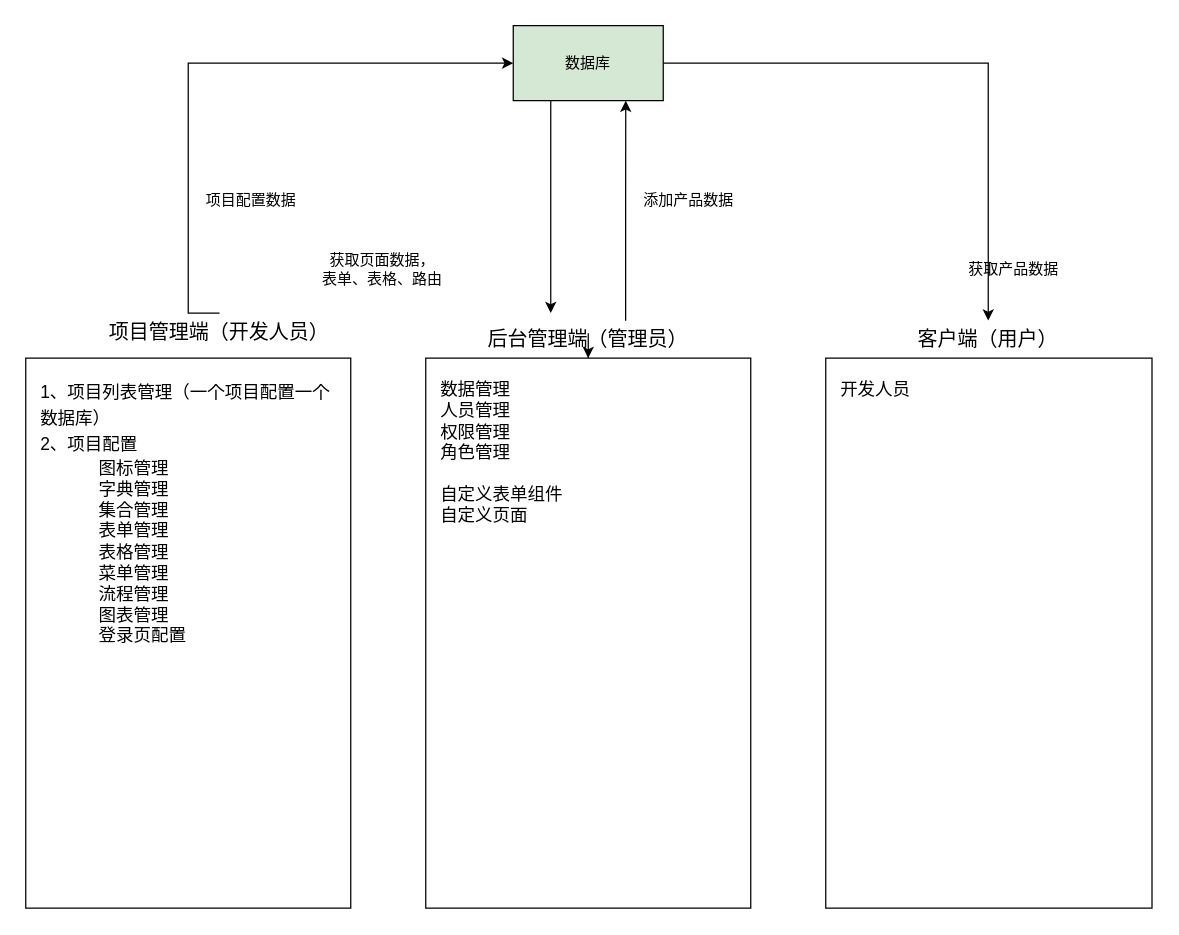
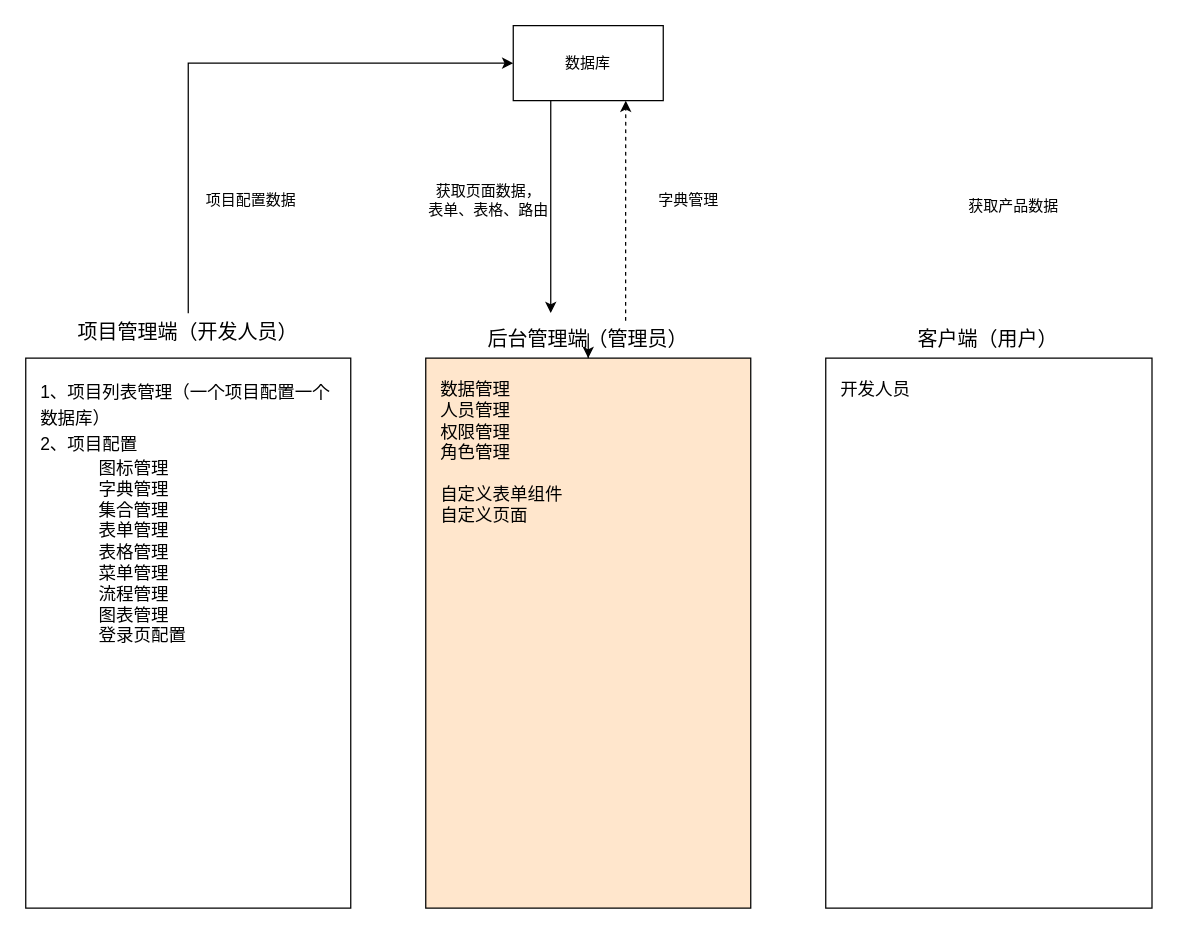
  <mxCell id="0" />
  <mxCell id="1" parent="0" />
  <mxCell id="2" value="&lt;span style=&quot;background-color: initial; line-height: 150%;&quot;&gt;1、项目列表管理（一个项目配置一个数据库）&lt;/span&gt;&lt;br&gt;&lt;span style=&quot;background-color: initial; line-height: 150%;&quot;&gt;2、项目配置&lt;/span&gt;&lt;div&gt;&amp;nbsp; &amp;nbsp; &amp;nbsp; &amp;nbsp; &amp;nbsp; &amp;nbsp; 图标管理&lt;/div&gt;&lt;div&gt;&amp;nbsp; &amp;nbsp; &amp;nbsp; &amp;nbsp; &amp;nbsp; &amp;nbsp; 字典管理&lt;/div&gt;&lt;div&gt;&amp;nbsp; &amp;nbsp; &amp;nbsp; &amp;nbsp; &amp;nbsp; &amp;nbsp; 集合管理&lt;/div&gt;&lt;div&gt;&amp;nbsp; &amp;nbsp; &amp;nbsp; &amp;nbsp; &amp;nbsp; &amp;nbsp; 表单管理&lt;/div&gt;&lt;div&gt;&amp;nbsp; &amp;nbsp; &amp;nbsp; &amp;nbsp; &amp;nbsp; &amp;nbsp; 表格管理&lt;/div&gt;&lt;div&gt;&amp;nbsp; &amp;nbsp; &amp;nbsp; &amp;nbsp; &amp;nbsp; &amp;nbsp; 菜单管理&lt;/div&gt;&lt;div&gt;&amp;nbsp; &amp;nbsp; &amp;nbsp; &amp;nbsp; &amp;nbsp; &amp;nbsp; 流程管理&lt;/div&gt;&lt;div&gt;&amp;nbsp; &amp;nbsp; &amp;nbsp; &amp;nbsp; &amp;nbsp; &amp;nbsp; 图表管理&lt;/div&gt;&lt;div&gt;&amp;nbsp; &amp;nbsp; &amp;nbsp; &amp;nbsp; &amp;nbsp; &amp;nbsp; 登录页配置&lt;/div&gt;&lt;div&gt;&lt;br&gt;&lt;/div&gt;" style="rounded=0;whiteSpace=wrap;html=1;align=left;verticalAlign=top;fontSize=14;spacing=12;" parent="1" vertex="1"><mxGeometry x="20" y="286" width="260" height="440" as="geometry" /></mxCell>
  <mxCell id="3" style="edgeStyle=orthogonalEdgeStyle;rounded=0;orthogonalLoop=1;jettySize=auto;html=1;entryX=0;entryY=0.5;entryDx=0;entryDy=0;exitX=0.5;exitY=0;exitDx=0;exitDy=0;" edge="1" parent="1" source="4" target="12"><mxGeometry relative="1" as="geometry"><Array as="points"><mxPoint x="150" y="50" /></Array></mxGeometry></mxCell>
- <mxCell id="4" value="项目管理端（开发人员）" style="text;html=1;align=center;verticalAlign=middle;whiteSpace=wrap;rounded=0;fontSize=16;" parent="1" vertex="1"><mxGeometry x="45" y="250" width="260" height="30" as="geometry" /></mxCell>
+ <mxCell id="4" value="项目管理端（开发人员）" style="text;html=1;align=center;verticalAlign=middle;whiteSpace=wrap;rounded=0;fontSize=16;" parent="1" vertex="1"><mxGeometry x="20" y="250" width="260" height="30" as="geometry" /></mxCell>
  <mxCell id="5" value="" style="edgeStyle=orthogonalEdgeStyle;rounded=0;orthogonalLoop=1;jettySize=auto;html=1;" edge="1" parent="1" source="7" target="8"><mxGeometry relative="1" as="geometry" /></mxCell>
- <mxCell id="6" style="edgeStyle=orthogonalEdgeStyle;rounded=0;orthogonalLoop=1;jettySize=auto;html=1;entryX=0.75;entryY=1;entryDx=0;entryDy=0;exitX=0.615;exitY=0;exitDx=0;exitDy=0;exitPerimeter=0;" edge="1" parent="1" source="7" target="12"><mxGeometry relative="1" as="geometry"><mxPoint x="450" y="150" as="targetPoint" /></mxGeometry></mxCell>
+ <mxCell id="6" style="edgeStyle=orthogonalEdgeStyle;rounded=0;orthogonalLoop=1;jettySize=auto;html=1;entryX=0.75;entryY=1;entryDx=0;entryDy=0;exitX=0.615;exitY=0;exitDx=0;exitDy=0;exitPerimeter=0;dashed=1;" edge="1" parent="1" source="7" target="12"><mxGeometry relative="1" as="geometry"><mxPoint x="450" y="150" as="targetPoint" /></mxGeometry></mxCell>
  <mxCell id="7" value="后台管理端（管理员）" style="text;html=1;align=center;verticalAlign=middle;whiteSpace=wrap;rounded=0;fontSize=16;" parent="1" vertex="1"><mxGeometry x="340" y="256" width="260" height="30" as="geometry" /></mxCell>
- <mxCell id="8" value="数据管理&lt;div&gt;人员管理&lt;/div&gt;&lt;div&gt;权限管理&lt;/div&gt;&lt;div&gt;角色管理&lt;/div&gt;&lt;div&gt;&lt;br&gt;&lt;/div&gt;&lt;div&gt;自定义表单组件&lt;/div&gt;&lt;div&gt;自定义页面&lt;/div&gt;" style="rounded=0;whiteSpace=wrap;html=1;align=left;verticalAlign=top;fontSize=14;spacing=12;" parent="1" vertex="1"><mxGeometry x="340" y="286" width="260" height="440" as="geometry" /></mxCell>
+ <mxCell id="8" value="数据管理&lt;div&gt;人员管理&lt;/div&gt;&lt;div&gt;权限管理&lt;/div&gt;&lt;div&gt;角色管理&lt;/div&gt;&lt;div&gt;&lt;br&gt;&lt;/div&gt;&lt;div&gt;自定义表单组件&lt;/div&gt;&lt;div&gt;自定义页面&lt;/div&gt;" style="rounded=0;whiteSpace=wrap;html=1;align=left;verticalAlign=top;fontSize=14;spacing=12;fillColor=#ffe6cc;" parent="1" vertex="1"><mxGeometry x="340" y="286" width="260" height="440" as="geometry" /></mxCell>
  <mxCell id="9" value="客户端（用户）" style="text;html=1;align=center;verticalAlign=middle;whiteSpace=wrap;rounded=0;fontSize=16;" vertex="1" parent="1"><mxGeometry x="660" y="256" width="260" height="30" as="geometry" /></mxCell>
  <mxCell id="10" value="开发人员" style="rounded=0;whiteSpace=wrap;html=1;align=left;verticalAlign=top;fontSize=14;spacing=12;" vertex="1" parent="1"><mxGeometry x="660" y="286" width="261" height="440" as="geometry" /></mxCell>
- <mxCell id="11" style="edgeStyle=orthogonalEdgeStyle;rounded=0;orthogonalLoop=1;jettySize=auto;html=1;entryX=0.5;entryY=0;entryDx=0;entryDy=0;" edge="1" parent="1" source="12" target="9"><mxGeometry relative="1" as="geometry" /></mxCell>
- <mxCell id="12" value="数据库" style="whiteSpace=wrap;html=1;fillColor=#d5e8d4;" vertex="1" parent="1"><mxGeometry x="410" y="20" width="120" height="60" as="geometry" /></mxCell>
+ <mxCell id="12" value="数据库" style="whiteSpace=wrap;html=1;" vertex="1" parent="1"><mxGeometry x="410" y="20" width="120" height="60" as="geometry" /></mxCell>
  <mxCell id="13" style="edgeStyle=orthogonalEdgeStyle;rounded=0;orthogonalLoop=1;jettySize=auto;html=1;exitX=0.25;exitY=1;exitDx=0;exitDy=0;" edge="1" parent="1" source="12"><mxGeometry relative="1" as="geometry"><mxPoint x="440" y="250" as="targetPoint" /></mxGeometry></mxCell>
  <mxCell id="14" value="项目配置数据" style="text;html=1;align=center;verticalAlign=middle;resizable=0;points=[];autosize=1;strokeColor=none;fillColor=none;" vertex="1" parent="1"><mxGeometry x="150" y="145" width="100" height="30" as="geometry" /></mxCell>
- <mxCell id="15" value="获取页面数据，&lt;br&gt;表单、表格、路由" style="text;html=1;align=center;verticalAlign=middle;resizable=0;points=[];autosize=1;strokeColor=none;fillColor=none;" vertex="1" parent="1"><mxGeometry x="245" y="195" width="120" height="40" as="geometry" /></mxCell>
- <mxCell id="16" value="获取产品数据" style="text;html=1;align=center;verticalAlign=middle;resizable=0;points=[];autosize=1;strokeColor=none;fillColor=none;" vertex="1" parent="1"><mxGeometry x="760" y="200" width="100" height="30" as="geometry" /></mxCell>
- <mxCell id="17" value="添加产品数据" style="text;html=1;align=center;verticalAlign=middle;resizable=0;points=[];autosize=1;strokeColor=none;fillColor=none;" vertex="1" parent="1"><mxGeometry x="500" y="145" width="100" height="30" as="geometry" /></mxCell>
+ <mxCell id="15" value="获取页面数据，&lt;br&gt;表单、表格、路由" style="text;html=1;align=center;verticalAlign=middle;resizable=0;points=[];autosize=1;strokeColor=none;fillColor=none;" vertex="1" parent="1"><mxGeometry x="330" y="140" width="120" height="40" as="geometry" /></mxCell>
+ <mxCell id="16" value="获取产品数据" style="text;html=1;align=center;verticalAlign=middle;resizable=0;points=[];autosize=1;strokeColor=none;fillColor=none;" vertex="1" parent="1"><mxGeometry x="760" y="150" width="100" height="30" as="geometry" /></mxCell>
+ <mxCell id="17" value="字典管理" style="text;html=1;align=center;verticalAlign=middle;resizable=0;points=[];autosize=1;strokeColor=none;fillColor=none;" vertex="1" parent="1"><mxGeometry x="500" y="145" width="100" height="30" as="geometry" /></mxCell>
